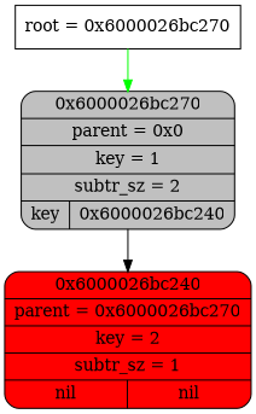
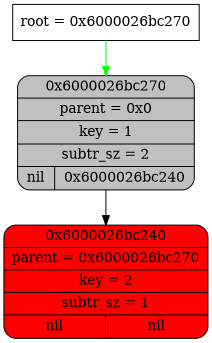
  digraph {
    node [shape=Mrecord style=filled]
    n1 [label="{root = 0x6000026bc270}" shape=record style=""]
-   n2 [fillcolor=grey label="{{0x6000026bc270} | {parent =  0x0} | {key = 1} | {subtr_sz = 2} | {key | 0x6000026bc240}}"]
+   n2 [fillcolor=grey label="{{0x6000026bc270} | {parent =  0x0} | {key = 1} | {subtr_sz = 2} | {nil | 0x6000026bc240}}"]
    n3 [fillcolor=red label="{{0x6000026bc240} | {parent =  0x6000026bc270} | {key = 2} | {subtr_sz = 1} | {nil | nil}}"]
    n1 -> n2 [color=green]
    n2 -> n3
  }
